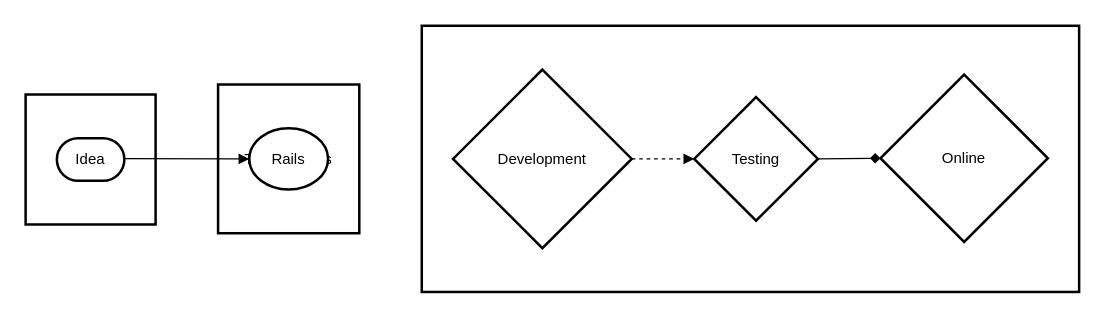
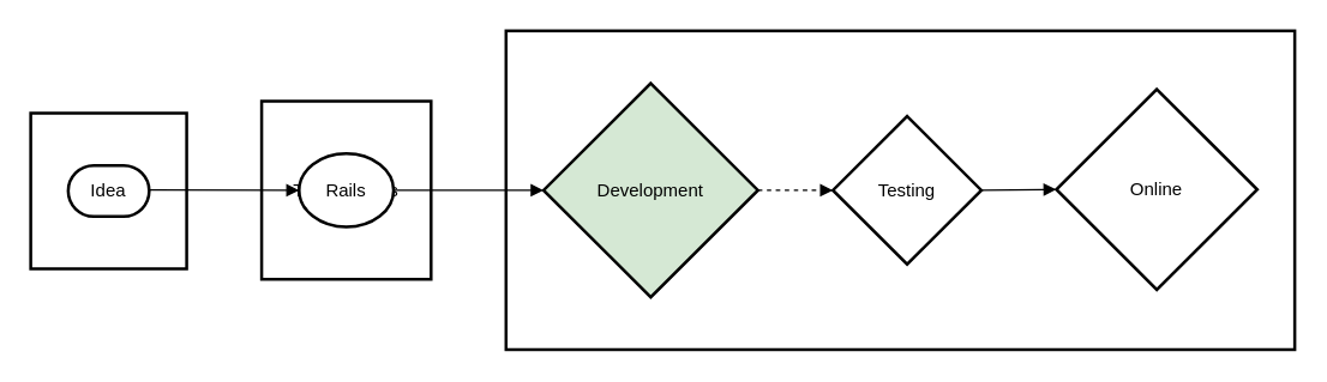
  <mxCell id="0" />
  <mxCell id="1" parent="0" />
  <mxCell id="2" value="Online App" style="whiteSpace=wrap;strokeWidth=2;" vertex="1" parent="1"><mxGeometry x="337" y="20" width="526" height="213" as="geometry" /></mxCell>
  <mxCell id="3" value="Technologies" style="whiteSpace=wrap;strokeWidth=2;" vertex="1" parent="1"><mxGeometry x="174" y="67" width="113" height="119" as="geometry" /></mxCell>
  <mxCell id="4" value="Idea" style="whiteSpace=wrap;strokeWidth=2;" vertex="1" parent="1"><mxGeometry x="20" y="75" width="104" height="104" as="geometry" /></mxCell>
  <mxCell id="5" value="Idea" style="rounded=1;whiteSpace=wrap;arcSize=50;strokeWidth=2;" vertex="1" parent="1"><mxGeometry x="45" y="110" width="54" height="34" as="geometry" /></mxCell>
  <mxCell id="6" value="Rails" style="ellipse;arcSize=40;strokeWidth=2;" vertex="1" parent="1"><mxGeometry x="199" y="102" width="63" height="49" as="geometry" /></mxCell>
- <mxCell id="7" value="Development" style="rhombus;strokeWidth=2;whiteSpace=wrap;" vertex="1" parent="1"><mxGeometry x="362" y="55" width="143" height="143" as="geometry" /></mxCell>
+ <mxCell id="7" value="Development" style="rhombus;strokeWidth=2;whiteSpace=wrap;fillColor=#d5e8d4;" vertex="1" parent="1"><mxGeometry x="362" y="55" width="143" height="143" as="geometry" /></mxCell>
  <mxCell id="8" value="Testing" style="rhombus;strokeWidth=2;whiteSpace=wrap;" vertex="1" parent="1"><mxGeometry x="555" y="77" width="99" height="99" as="geometry" /></mxCell>
  <mxCell id="9" value="Online" style="rhombus;strokeWidth=2;whiteSpace=wrap;" vertex="1" parent="1"><mxGeometry x="704" y="59" width="134" height="134" as="geometry" /></mxCell>
  <mxCell id="10" value="" style="curved=1;startArrow=none;endArrow=block;exitX=1;exitY=0.48;entryX=0;entryY=0.5;" edge="1" parent="1" source="5" target="6"><mxGeometry relative="1" as="geometry"><Array as="points" /></mxGeometry></mxCell>
+ <mxCell id="11" value="" style="curved=1;startArrow=none;endArrow=block;exitX=1.01;exitY=0.5;entryX=0;entryY=0.5;" edge="1" parent="1" source="6" target="7"><mxGeometry relative="1" as="geometry"><Array as="points" /></mxGeometry></mxCell>
  <mxCell id="12" value="" style="curved=1;startArrow=none;endArrow=block;exitX=1;exitY=0.5;entryX=0;entryY=0.5;dashed=1;" edge="1" parent="1" source="7" target="8"><mxGeometry relative="1" as="geometry"><Array as="points" /></mxGeometry></mxCell>
- <mxCell id="13" value="" style="curved=1;startArrow=none;endArrow=diamond;exitX=1;exitY=0.5;entryX=0;entryY=0.5;" edge="1" parent="1" source="8" target="9"><mxGeometry relative="1" as="geometry"><Array as="points" /></mxGeometry></mxCell>
+ <mxCell id="13" value="" style="curved=1;startArrow=none;endArrow=block;exitX=1;exitY=0.5;entryX=0;entryY=0.5;" edge="1" parent="1" source="8" target="9"><mxGeometry relative="1" as="geometry"><Array as="points" /></mxGeometry></mxCell>
